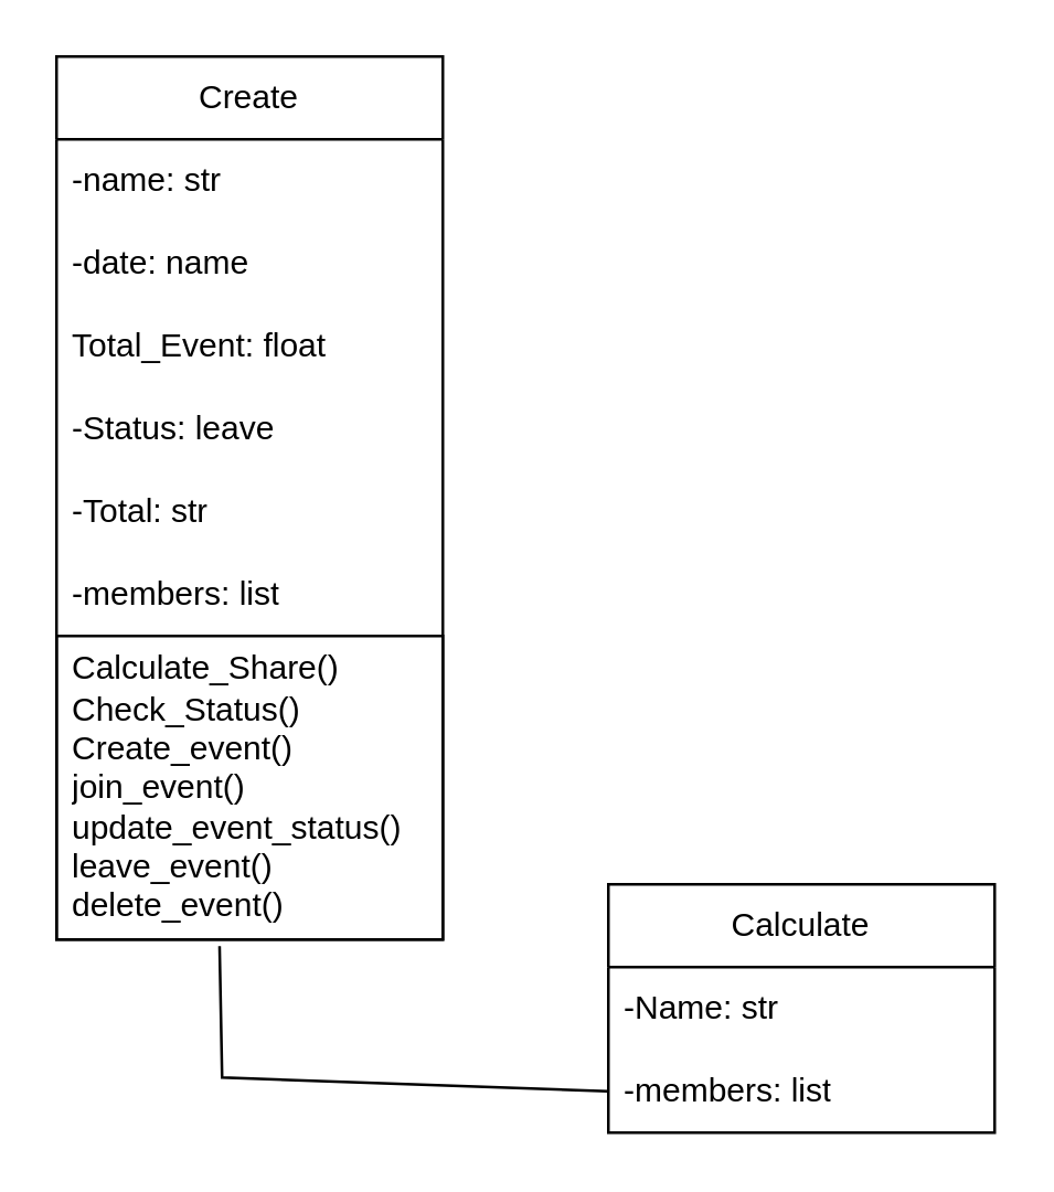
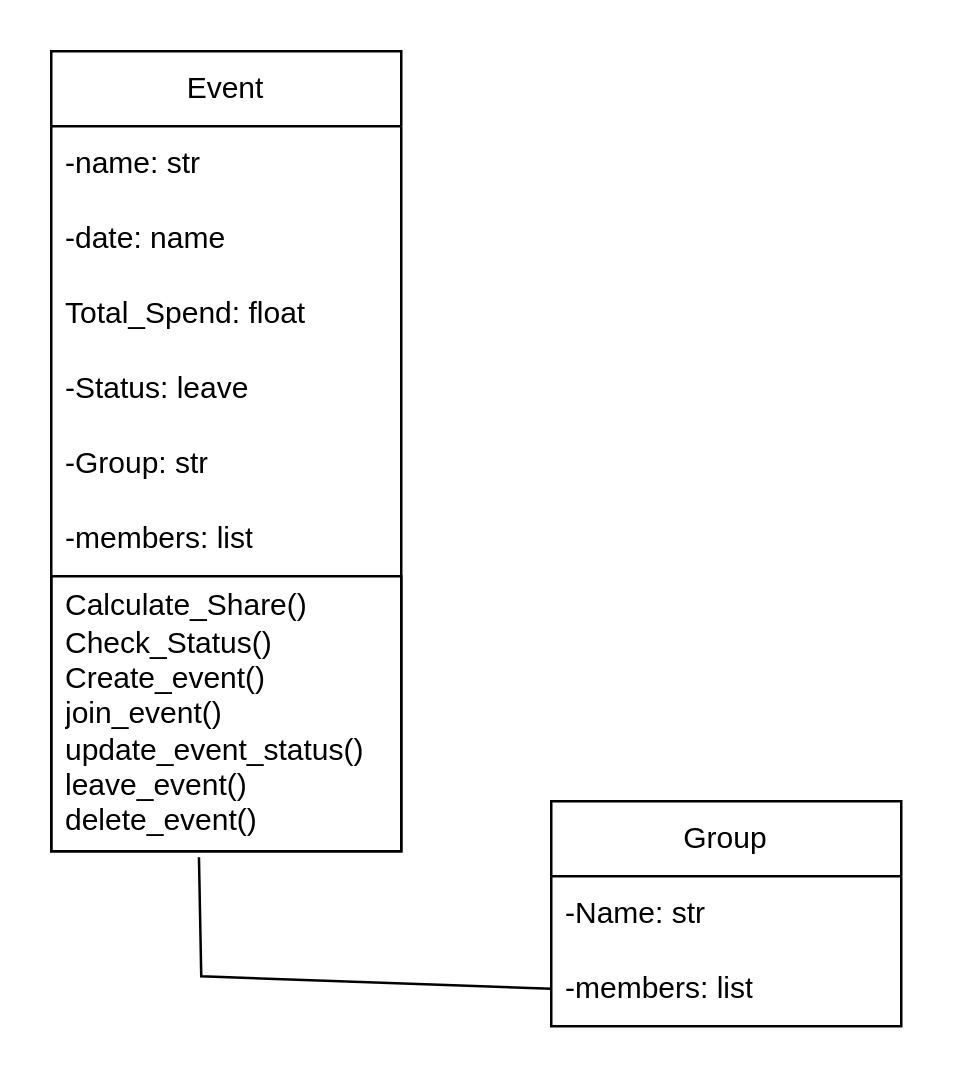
  <mxCell id="0" />
  <mxCell id="1" parent="0" />
- <mxCell id="2" value="Create" style="swimlane;fontStyle=0;childLayout=stackLayout;horizontal=1;startSize=30;horizontalStack=0;resizeParent=1;resizeParentMax=0;resizeLast=0;collapsible=1;marginBottom=0;whiteSpace=wrap;html=1;" vertex="1" parent="1"><mxGeometry x="20" y="20" width="140" height="320" as="geometry" /></mxCell>
+ <mxCell id="2" value="Event" style="swimlane;fontStyle=0;childLayout=stackLayout;horizontal=1;startSize=30;horizontalStack=0;resizeParent=1;resizeParentMax=0;resizeLast=0;collapsible=1;marginBottom=0;whiteSpace=wrap;html=1;" vertex="1" parent="1"><mxGeometry x="20" y="20" width="140" height="320" as="geometry" /></mxCell>
  <mxCell id="3" value="-name: str" style="text;strokeColor=none;fillColor=none;align=left;verticalAlign=middle;spacingLeft=4;spacingRight=4;overflow=hidden;points=[[0,0.5],[1,0.5]];portConstraint=eastwest;rotatable=0;whiteSpace=wrap;html=1;" vertex="1" parent="2"><mxGeometry y="30" width="140" height="30" as="geometry" /></mxCell>
  <mxCell id="4" value="-date: name" style="text;strokeColor=none;fillColor=none;align=left;verticalAlign=middle;spacingLeft=4;spacingRight=4;overflow=hidden;points=[[0,0.5],[1,0.5]];portConstraint=eastwest;rotatable=0;whiteSpace=wrap;html=1;" vertex="1" parent="2"><mxGeometry y="60" width="140" height="30" as="geometry" /></mxCell>
- <mxCell id="5" value="Total_Event: float" style="text;strokeColor=none;fillColor=none;align=left;verticalAlign=middle;spacingLeft=4;spacingRight=4;overflow=hidden;points=[[0,0.5],[1,0.5]];portConstraint=eastwest;rotatable=0;whiteSpace=wrap;html=1;" vertex="1" parent="2"><mxGeometry y="90" width="140" height="30" as="geometry" /></mxCell>
+ <mxCell id="5" value="Total_Spend: float" style="text;strokeColor=none;fillColor=none;align=left;verticalAlign=middle;spacingLeft=4;spacingRight=4;overflow=hidden;points=[[0,0.5],[1,0.5]];portConstraint=eastwest;rotatable=0;whiteSpace=wrap;html=1;" vertex="1" parent="2"><mxGeometry y="90" width="140" height="30" as="geometry" /></mxCell>
  <mxCell id="6" value="-Status: leave" style="text;strokeColor=none;fillColor=none;align=left;verticalAlign=middle;spacingLeft=4;spacingRight=4;overflow=hidden;points=[[0,0.5],[1,0.5]];portConstraint=eastwest;rotatable=0;whiteSpace=wrap;html=1;" vertex="1" parent="2"><mxGeometry y="120" width="140" height="30" as="geometry" /></mxCell>
- <mxCell id="7" value="-Total: str" style="text;strokeColor=none;fillColor=none;align=left;verticalAlign=middle;spacingLeft=4;spacingRight=4;overflow=hidden;points=[[0,0.5],[1,0.5]];portConstraint=eastwest;rotatable=0;whiteSpace=wrap;html=1;" vertex="1" parent="2"><mxGeometry y="150" width="140" height="30" as="geometry" /></mxCell>
+ <mxCell id="7" value="-Group: str" style="text;strokeColor=none;fillColor=none;align=left;verticalAlign=middle;spacingLeft=4;spacingRight=4;overflow=hidden;points=[[0,0.5],[1,0.5]];portConstraint=eastwest;rotatable=0;whiteSpace=wrap;html=1;" vertex="1" parent="2"><mxGeometry y="150" width="140" height="30" as="geometry" /></mxCell>
  <mxCell id="8" value="-members: list" style="text;strokeColor=none;fillColor=none;align=left;verticalAlign=middle;spacingLeft=4;spacingRight=4;overflow=hidden;points=[[0,0.5],[1,0.5]];portConstraint=eastwest;rotatable=0;whiteSpace=wrap;html=1;" vertex="1" parent="2"><mxGeometry y="180" width="140" height="30" as="geometry" /></mxCell>
  <mxCell id="9" value="Calculate_Share()&lt;div&gt;Check_Status()&lt;/div&gt;&lt;div&gt;Create_event()&lt;/div&gt;&lt;div&gt;join_event()&lt;/div&gt;&lt;div&gt;update_event_status()&lt;/div&gt;&lt;div&gt;leave_event()&lt;/div&gt;&lt;div&gt;delete_event()&lt;/div&gt;" style="text;strokeColor=default;fillColor=none;align=left;verticalAlign=middle;spacingLeft=4;spacingRight=4;overflow=hidden;points=[[0,0.5],[1,0.5]];portConstraint=eastwest;rotatable=0;whiteSpace=wrap;html=1;" vertex="1" parent="2"><mxGeometry y="210" width="140" height="110" as="geometry" /></mxCell>
- <mxCell id="10" value="Calculate" style="swimlane;fontStyle=0;childLayout=stackLayout;horizontal=1;startSize=30;horizontalStack=0;resizeParent=1;resizeParentMax=0;resizeLast=0;collapsible=1;marginBottom=0;whiteSpace=wrap;html=1;" vertex="1" parent="1"><mxGeometry x="220" y="320" width="140" height="90" as="geometry" /></mxCell>
+ <mxCell id="10" value="Group" style="swimlane;fontStyle=0;childLayout=stackLayout;horizontal=1;startSize=30;horizontalStack=0;resizeParent=1;resizeParentMax=0;resizeLast=0;collapsible=1;marginBottom=0;whiteSpace=wrap;html=1;" vertex="1" parent="1"><mxGeometry x="220" y="320" width="140" height="90" as="geometry" /></mxCell>
  <mxCell id="11" value="-Name: str" style="text;strokeColor=none;fillColor=none;align=left;verticalAlign=middle;spacingLeft=4;spacingRight=4;overflow=hidden;points=[[0,0.5],[1,0.5]];portConstraint=eastwest;rotatable=0;whiteSpace=wrap;html=1;" vertex="1" parent="10"><mxGeometry y="30" width="140" height="30" as="geometry" /></mxCell>
  <mxCell id="12" value="-members: list" style="text;strokeColor=none;fillColor=none;align=left;verticalAlign=middle;spacingLeft=4;spacingRight=4;overflow=hidden;points=[[0,0.5],[1,0.5]];portConstraint=eastwest;rotatable=0;whiteSpace=wrap;html=1;" vertex="1" parent="10"><mxGeometry y="60" width="140" height="30" as="geometry" /></mxCell>
  <mxCell id="13" value="" style="endArrow=none;html=1;rounded=0;exitX=0.422;exitY=1.022;exitDx=0;exitDy=0;exitPerimeter=0;entryX=0;entryY=0.5;entryDx=0;entryDy=0;" edge="1" parent="1" source="9" target="12"><mxGeometry width="50" height="50" relative="1" as="geometry"><mxPoint x="130" y="310" as="sourcePoint" /><mxPoint x="180" y="260" as="targetPoint" /><Array as="points"><mxPoint x="80" y="390" /></Array></mxGeometry></mxCell>
